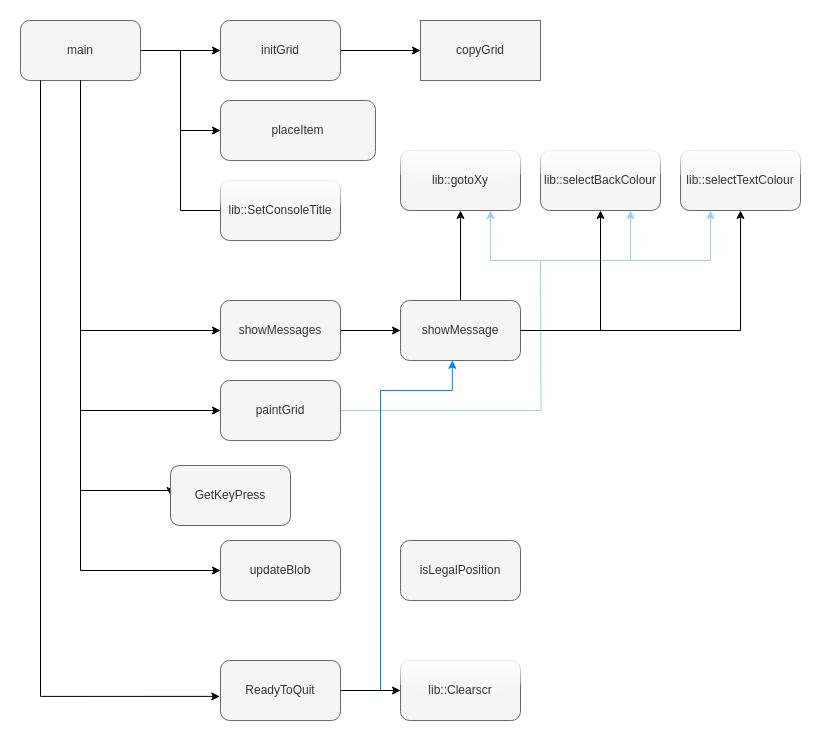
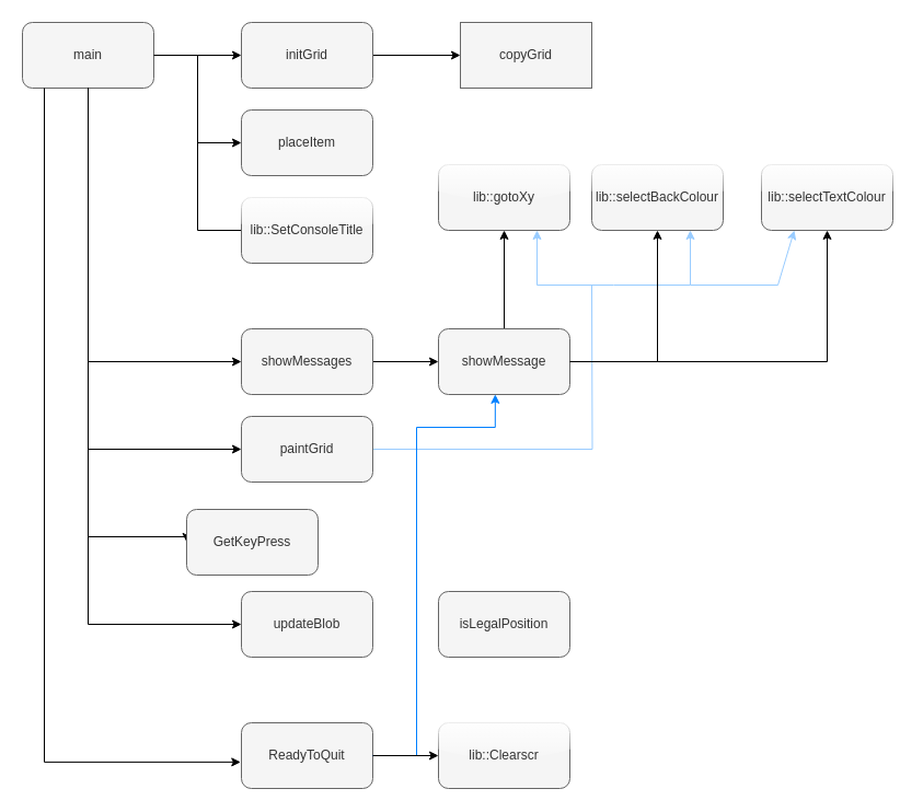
  <mxCell id="0" />
  <mxCell id="1" parent="0" />
  <mxCell id="2" style="edgeStyle=orthogonalEdgeStyle;rounded=0;orthogonalLoop=1;jettySize=auto;html=1;endArrow=none;endFill=0;strokeColor=#99CCFF;" edge="1" parent="1" source="16"><mxGeometry relative="1" as="geometry"><mxPoint x="540" y="260" as="targetPoint" /></mxGeometry></mxCell>
  <mxCell id="3" value="" style="edgeStyle=orthogonalEdgeStyle;rounded=0;orthogonalLoop=1;jettySize=auto;html=1;" edge="1" parent="1" source="6" target="8"><mxGeometry relative="1" as="geometry" /></mxCell>
  <mxCell id="4" style="edgeStyle=orthogonalEdgeStyle;rounded=0;orthogonalLoop=1;jettySize=auto;html=1;entryX=0;entryY=0.5;entryDx=0;entryDy=0;" edge="1" parent="1" source="6" target="10"><mxGeometry relative="1" as="geometry" /></mxCell>
  <mxCell id="5" style="edgeStyle=orthogonalEdgeStyle;rounded=0;orthogonalLoop=1;jettySize=auto;html=1;entryX=0;entryY=0.5;entryDx=0;entryDy=0;" edge="1" parent="1" source="6" target="18"><mxGeometry relative="1" as="geometry"><mxPoint x="80" y="491.429" as="targetPoint" /><Array as="points"><mxPoint x="80" y="490" /></Array></mxGeometry></mxCell>
  <mxCell id="6" value="main" style="rounded=1;whiteSpace=wrap;html=1;fillColor=#f5f5f5;fontColor=#333333;strokeColor=#666666;" vertex="1" parent="1"><mxGeometry x="20" y="20" width="120" height="60" as="geometry" /></mxCell>
  <mxCell id="7" value="" style="edgeStyle=orthogonalEdgeStyle;rounded=0;orthogonalLoop=1;jettySize=auto;html=1;" edge="1" parent="1" source="8" target="9"><mxGeometry relative="1" as="geometry" /></mxCell>
  <mxCell id="8" value="&lt;div&gt;initGrid&lt;/div&gt;" style="rounded=1;whiteSpace=wrap;html=1;fillColor=#f5f5f5;fontColor=#333333;strokeColor=#666666;" vertex="1" parent="1"><mxGeometry x="220" y="20" width="120" height="60" as="geometry" /></mxCell>
  <mxCell id="9" value="&lt;div&gt;copyGrid&lt;/div&gt;" style="whiteSpace=wrap;html=1;fillColor=#f5f5f5;fontColor=#333333;strokeColor=#666666;rounded=0;" vertex="1" parent="1"><mxGeometry x="420" y="20" width="120" height="60" as="geometry" /></mxCell>
- <mxCell id="10" value="placeItem" style="rounded=1;whiteSpace=wrap;html=1;fillColor=#f5f5f5;fontColor=#333333;strokeColor=#666666;" vertex="1" parent="1"><mxGeometry x="220" y="100" width="155" height="60" as="geometry" /></mxCell>
+ <mxCell id="10" value="placeItem" style="rounded=1;whiteSpace=wrap;html=1;fillColor=#f5f5f5;fontColor=#333333;strokeColor=#666666;" vertex="1" parent="1"><mxGeometry x="220" y="100" width="120" height="60" as="geometry" /></mxCell>
  <mxCell id="11" value="" style="endArrow=none;html=1;rounded=0;entryX=1;entryY=0.5;entryDx=0;entryDy=0;exitX=0;exitY=0.5;exitDx=0;exitDy=0;" edge="1" parent="1" source="12" target="6"><mxGeometry width="50" height="50" relative="1" as="geometry"><mxPoint x="220" y="200" as="sourcePoint" /><mxPoint x="140" y="30" as="targetPoint" /><Array as="points"><mxPoint x="180" y="210" /><mxPoint x="180" y="50" /></Array></mxGeometry></mxCell>
  <mxCell id="12" value="lib::SetConsoleTitle" style="rounded=1;whiteSpace=wrap;html=1;glass=1;shadow=0;fillColor=#f5f5f5;fontColor=#333333;strokeColor=#666666;" vertex="1" parent="1"><mxGeometry x="220" y="180" width="120" height="60" as="geometry" /></mxCell>
  <mxCell id="13" value="" style="edgeStyle=orthogonalEdgeStyle;rounded=0;orthogonalLoop=1;jettySize=auto;html=1;" edge="1" parent="1" source="14" target="21"><mxGeometry relative="1" as="geometry" /></mxCell>
  <mxCell id="14" value="showMessages" style="rounded=1;whiteSpace=wrap;html=1;fillColor=#f5f5f5;fontColor=#333333;strokeColor=#666666;" vertex="1" parent="1"><mxGeometry x="220" y="300" width="120" height="60" as="geometry" /></mxCell>
  <mxCell id="15" style="edgeStyle=orthogonalEdgeStyle;rounded=0;orthogonalLoop=1;jettySize=auto;html=1;exitX=0.5;exitY=1;exitDx=0;exitDy=0;entryX=0;entryY=0.5;entryDx=0;entryDy=0;" edge="1" parent="1" target="14"><mxGeometry relative="1" as="geometry"><mxPoint x="80" y="80" as="sourcePoint" /><mxPoint x="180" y="340" as="targetPoint" /><Array as="points"><mxPoint x="80" y="330" /></Array></mxGeometry></mxCell>
  <mxCell id="16" value="paintGrid" style="rounded=1;whiteSpace=wrap;html=1;fillColor=#f5f5f5;fontColor=#333333;strokeColor=#666666;" vertex="1" parent="1"><mxGeometry x="220" y="380" width="120" height="60" as="geometry" /></mxCell>
  <mxCell id="17" style="edgeStyle=orthogonalEdgeStyle;rounded=0;orthogonalLoop=1;jettySize=auto;html=1;entryX=0;entryY=0.5;entryDx=0;entryDy=0;" edge="1" parent="1" source="6" target="16"><mxGeometry relative="1" as="geometry"><Array as="points"><mxPoint x="80" y="410" /></Array></mxGeometry></mxCell>
  <mxCell id="18" value="GetKeyPress" style="rounded=1;whiteSpace=wrap;html=1;fillColor=#f5f5f5;fontColor=#333333;strokeColor=#666666;" vertex="1" parent="1"><mxGeometry x="170" y="465" width="120" height="60" as="geometry" /></mxCell>
  <mxCell id="19" style="edgeStyle=orthogonalEdgeStyle;rounded=0;orthogonalLoop=1;jettySize=auto;html=1;" edge="1" parent="1" source="21" target="22"><mxGeometry relative="1" as="geometry"><mxPoint x="460" y="260" as="targetPoint" /></mxGeometry></mxCell>
  <mxCell id="20" style="edgeStyle=orthogonalEdgeStyle;rounded=0;orthogonalLoop=1;jettySize=auto;html=1;" edge="1" parent="1" source="21" target="24"><mxGeometry relative="1" as="geometry"><mxPoint x="720" y="260" as="targetPoint" /></mxGeometry></mxCell>
  <mxCell id="21" value="showMessage" style="whiteSpace=wrap;html=1;rounded=1;fillColor=#f5f5f5;fontColor=#333333;strokeColor=#666666;" vertex="1" parent="1"><mxGeometry x="400" y="300" width="120" height="60" as="geometry" /></mxCell>
  <mxCell id="22" value="lib::gotoXy" style="rounded=1;whiteSpace=wrap;html=1;glass=1;fillColor=#f5f5f5;fontColor=#333333;strokeColor=#666666;" vertex="1" parent="1"><mxGeometry x="400" y="150" width="120" height="60" as="geometry" /></mxCell>
  <mxCell id="23" value="lib::selectBackColour" style="rounded=1;whiteSpace=wrap;html=1;glass=1;fillColor=#f5f5f5;fontColor=#333333;strokeColor=#666666;" vertex="1" parent="1"><mxGeometry x="540" y="150" width="120" height="60" as="geometry" /></mxCell>
- <mxCell id="24" value="lib::selectTextColour" style="rounded=1;whiteSpace=wrap;html=1;glass=1;fillColor=#f5f5f5;fontColor=#333333;strokeColor=#666666;" vertex="1" parent="1"><mxGeometry x="680" y="150" width="120" height="60" as="geometry" /></mxCell>
+ <mxCell id="24" value="lib::selectTextColour" style="rounded=1;whiteSpace=wrap;html=1;glass=1;fillColor=#f5f5f5;fontColor=#333333;strokeColor=#666666;" vertex="1" parent="1"><mxGeometry x="695" y="150" width="120" height="60" as="geometry" /></mxCell>
  <mxCell id="25" value="" style="endArrow=classic;html=1;rounded=0;exitX=0.745;exitY=1.054;exitDx=0;exitDy=0;exitPerimeter=0;endFill=1;entryX=0.75;entryY=1;entryDx=0;entryDy=0;strokeColor=#99CCFF;" edge="1" parent="1" target="22"><mxGeometry width="50" height="50" relative="1" as="geometry"><mxPoint x="560" y="260" as="sourcePoint" /><mxPoint x="510" y="310" as="targetPoint" /><Array as="points"><mxPoint x="490" y="260" /></Array></mxGeometry></mxCell>
  <mxCell id="26" value="" style="endArrow=classic;html=1;rounded=0;entryX=0.75;entryY=1;entryDx=0;entryDy=0;strokeColor=#99CCFF;" edge="1" parent="1" target="23"><mxGeometry width="50" height="50" relative="1" as="geometry"><mxPoint x="560" y="260" as="sourcePoint" /><mxPoint x="610" y="210" as="targetPoint" /><Array as="points"><mxPoint x="630" y="260" /></Array></mxGeometry></mxCell>
  <mxCell id="27" value="" style="endArrow=classic;html=1;rounded=0;entryX=0.25;entryY=1;entryDx=0;entryDy=0;strokeColor=#99CCFF;" edge="1" parent="1" target="24"><mxGeometry width="50" height="50" relative="1" as="geometry"><mxPoint x="630" y="260" as="sourcePoint" /><mxPoint x="680" y="210" as="targetPoint" /><Array as="points"><mxPoint x="710" y="260" /></Array></mxGeometry></mxCell>
  <mxCell id="28" style="edgeStyle=orthogonalEdgeStyle;rounded=0;orthogonalLoop=1;jettySize=auto;html=1;" edge="1" parent="1" source="21" target="23"><mxGeometry relative="1" as="geometry"><mxPoint x="580" y="260" as="targetPoint" /></mxGeometry></mxCell>
  <mxCell id="29" style="edgeStyle=orthogonalEdgeStyle;rounded=0;orthogonalLoop=1;jettySize=auto;html=1;" edge="1" parent="1" source="6" target="30"><mxGeometry relative="1" as="geometry"><Array as="points"><mxPoint x="80" y="570" /></Array></mxGeometry></mxCell>
  <mxCell id="30" value="updateBlob" style="rounded=1;whiteSpace=wrap;html=1;fillColor=#f5f5f5;fontColor=#333333;strokeColor=#666666;" vertex="1" parent="1"><mxGeometry x="220" y="540" width="120" height="60" as="geometry" /></mxCell>
  <mxCell id="31" value="isLegalPosition" style="rounded=1;whiteSpace=wrap;html=1;fillColor=#f5f5f5;fontColor=#333333;strokeColor=#666666;" vertex="1" parent="1"><mxGeometry x="400" y="540" width="120" height="60" as="geometry" /></mxCell>
  <mxCell id="32" value="&lt;div&gt;ReadyToQuit&lt;/div&gt;" style="rounded=1;whiteSpace=wrap;html=1;fillColor=#f5f5f5;fontColor=#333333;strokeColor=#666666;" vertex="1" parent="1"><mxGeometry x="220" y="660" width="120" height="60" as="geometry" /></mxCell>
  <mxCell id="33" style="edgeStyle=orthogonalEdgeStyle;rounded=0;orthogonalLoop=1;jettySize=auto;html=1;entryX=0.432;entryY=0.998;entryDx=0;entryDy=0;entryPerimeter=0;strokeColor=#007FFF;" edge="1" parent="1" source="32" target="21"><mxGeometry relative="1" as="geometry"><Array as="points"><mxPoint x="380" y="690" /><mxPoint x="380" y="390" /><mxPoint x="452" y="390" /></Array></mxGeometry></mxCell>
  <mxCell id="34" style="edgeStyle=orthogonalEdgeStyle;rounded=0;orthogonalLoop=1;jettySize=auto;html=1;entryX=-0.006;entryY=0.598;entryDx=0;entryDy=0;entryPerimeter=0;" edge="1" parent="1" source="6" target="32"><mxGeometry relative="1" as="geometry"><Array as="points"><mxPoint x="40" y="696" /></Array></mxGeometry></mxCell>
  <mxCell id="35" value="&lt;div&gt;lib::Clearscr&lt;/div&gt;" style="rounded=1;whiteSpace=wrap;html=1;glass=1;fillColor=#f5f5f5;fontColor=#333333;strokeColor=#666666;" vertex="1" parent="1"><mxGeometry x="400" y="660" width="120" height="60" as="geometry" /></mxCell>
  <mxCell id="36" style="edgeStyle=orthogonalEdgeStyle;rounded=0;orthogonalLoop=1;jettySize=auto;html=1;" edge="1" parent="1" source="32" target="35"><mxGeometry relative="1" as="geometry" /></mxCell>
